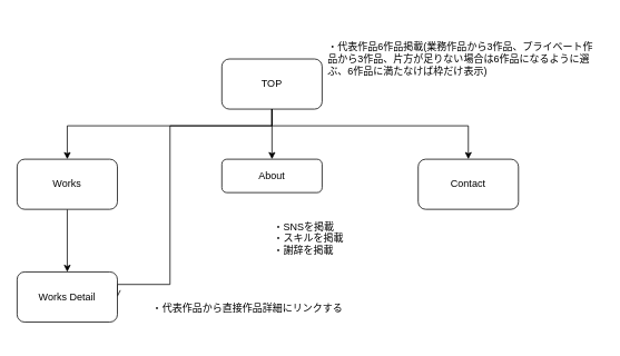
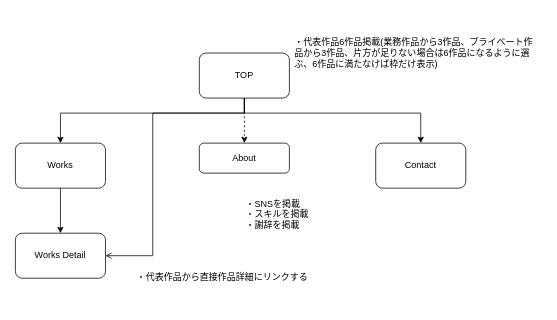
  <mxCell id="0" />
  <mxCell id="1" parent="0" />
  <mxCell id="2" style="edgeStyle=orthogonalEdgeStyle;rounded=0;orthogonalLoop=1;jettySize=auto;html=1;" edge="1" parent="1" source="6" target="10"><mxGeometry relative="1" as="geometry"><Array as="points"><mxPoint x="325" y="150" /><mxPoint x="80" y="150" /></Array></mxGeometry></mxCell>
- <mxCell id="3" style="edgeStyle=orthogonalEdgeStyle;rounded=0;orthogonalLoop=1;jettySize=auto;html=1;entryX=0.5;entryY=0;entryDx=0;entryDy=0;" edge="1" parent="1" source="6" target="7"><mxGeometry relative="1" as="geometry" /></mxCell>
+ <mxCell id="3" style="edgeStyle=orthogonalEdgeStyle;rounded=0;orthogonalLoop=1;jettySize=auto;html=1;entryX=0.5;entryY=0;entryDx=0;entryDy=0;dashed=1;" edge="1" parent="1" source="6" target="7"><mxGeometry relative="1" as="geometry" /></mxCell>
  <mxCell id="4" style="edgeStyle=orthogonalEdgeStyle;rounded=0;orthogonalLoop=1;jettySize=auto;html=1;" edge="1" parent="1" source="6" target="8"><mxGeometry relative="1" as="geometry"><Array as="points"><mxPoint x="325" y="150" /><mxPoint x="560" y="150" /></Array></mxGeometry></mxCell>
  <mxCell id="5" style="edgeStyle=orthogonalEdgeStyle;rounded=0;orthogonalLoop=1;jettySize=auto;html=1;entryX=1;entryY=0.5;entryDx=0;entryDy=0;endArrow=open;" edge="1" parent="1" source="6" target="11"><mxGeometry relative="1" as="geometry"><Array as="points"><mxPoint x="325" y="150" /><mxPoint x="203" y="150" /><mxPoint x="203" y="340" /></Array></mxGeometry></mxCell>
  <mxCell id="6" value="TOP" style="rounded=1;whiteSpace=wrap;html=1;" vertex="1" parent="1"><mxGeometry x="265" y="70" width="120" height="60" as="geometry" /></mxCell>
  <mxCell id="7" value="About" style="rounded=1;whiteSpace=wrap;html=1;" vertex="1" parent="1"><mxGeometry x="265" y="190" width="120" height="40" as="geometry" /></mxCell>
  <mxCell id="8" value="Contact" style="rounded=1;whiteSpace=wrap;html=1;" vertex="1" parent="1"><mxGeometry x="500" y="190" width="120" height="60" as="geometry" /></mxCell>
  <mxCell id="9" style="edgeStyle=orthogonalEdgeStyle;rounded=0;orthogonalLoop=1;jettySize=auto;html=1;entryX=0.5;entryY=0;entryDx=0;entryDy=0;" edge="1" parent="1" source="10" target="11"><mxGeometry relative="1" as="geometry" /></mxCell>
  <mxCell id="10" value="Works" style="rounded=1;whiteSpace=wrap;html=1;" vertex="1" parent="1"><mxGeometry x="20" y="190" width="120" height="60" as="geometry" /></mxCell>
- <mxCell id="11" value="Works Detail" style="rounded=1;whiteSpace=wrap;html=1;" vertex="1" parent="1"><mxGeometry x="20" y="325" width="120" height="60" as="geometry" /></mxCell>
+ <mxCell id="11" value="Works Detail" style="rounded=1;whiteSpace=wrap;html=1;" vertex="1" parent="1"><mxGeometry x="20" y="310" width="120" height="60" as="geometry" /></mxCell>
  <mxCell id="12" value="・代表作品6作品掲載(業務作品から3作品、プライベート作品から3作品、片方が足りない場合は6作品になるように選ぶ、6作品に満たなけば枠だけ表示)" style="text;html=1;strokeColor=none;fillColor=none;align=left;verticalAlign=middle;whiteSpace=wrap;rounded=0;" vertex="1" parent="1"><mxGeometry x="390" y="20" width="330" height="100" as="geometry" /></mxCell>
  <mxCell id="13" value="・代表作品から直接作品詳細にリンクする" style="text;html=1;strokeColor=none;fillColor=none;align=left;verticalAlign=middle;whiteSpace=wrap;rounded=0;" vertex="1" parent="1"><mxGeometry x="180" y="334" width="240" height="70" as="geometry" /></mxCell>
  <mxCell id="14" value="・SNSを掲載&lt;br&gt;・スキルを掲載&lt;br&gt;・謝辞を掲載" style="text;html=1;strokeColor=none;fillColor=none;align=left;verticalAlign=middle;whiteSpace=wrap;rounded=0;" vertex="1" parent="1"><mxGeometry x="325" y="250" width="240" height="70" as="geometry" /></mxCell>
